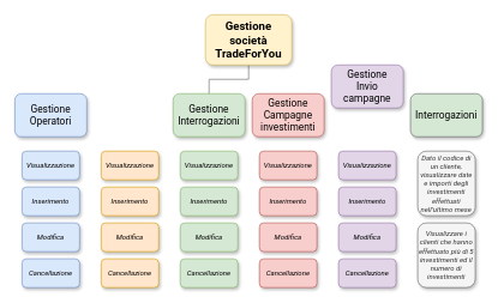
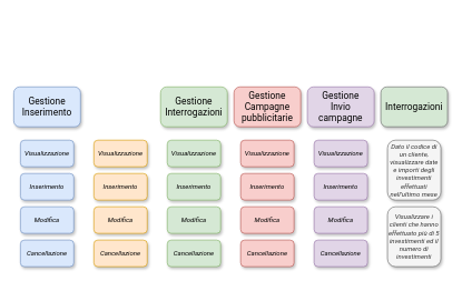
  <mxCell id="0" />
  <mxCell id="1" parent="0" />
- <mxCell id="2" style="edgeStyle=orthogonalEdgeStyle;rounded=0;orthogonalLoop=1;jettySize=auto;html=1;exitX=0.5;exitY=1;exitDx=0;exitDy=0;entryX=0.5;entryY=0;entryDx=0;entryDy=0;fontFamily=Roboto;fontSource=https%3A%2F%2Ffonts.google.com%2Fshare%3Fselection.family%3DMontserrat;fontSize=10;fontColor=#000000;endArrow=none;endFill=0;fillColor=#f5f5f5;strokeColor=#666666;" edge="1" parent="1" source="3" target="5"><mxGeometry relative="1" as="geometry" /></mxCell>
- <mxCell id="3" value="Gestione società TradeForYou" style="rounded=1;fillColor=#fff2cc;strokeColor=#d6b656;fontSize=16;verticalAlign=middle;align=center;fontStyle=1;shadow=1;glass=0;sketch=0;fontFamily=Roboto;fontSource=https%3A%2F%2Ffonts.google.com%2Fshare%3Fselection.family%3DMontserrat;labelBackgroundColor=none;labelBorderColor=none;whiteSpace=wrap;html=1;" vertex="1" parent="1"><mxGeometry x="285" y="20" width="120" height="70" as="geometry" /></mxCell>
- <mxCell id="4" value="Gestione Operatori" style="rounded=1;fontSize=14;verticalAlign=middle;align=center;fontStyle=0;fillColor=#dae8fc;strokeColor=#6c8ebf;shadow=1;glass=0;sketch=0;fontFamily=Roboto;fontSource=https%3A%2F%2Ffonts.google.com%2Fshare%3Fselection.family%3DMontserrat;labelBackgroundColor=none;labelBorderColor=none;whiteSpace=wrap;html=1;" vertex="1" parent="1"><mxGeometry x="20" y="130" width="100" height="60" as="geometry" /></mxCell>
+ <mxCell id="4" value="Gestione Inserimento" style="rounded=1;fontSize=14;verticalAlign=middle;align=center;fontStyle=0;fillColor=#dae8fc;strokeColor=#6c8ebf;shadow=1;glass=0;sketch=0;fontFamily=Roboto;fontSource=https%3A%2F%2Ffonts.google.com%2Fshare%3Fselection.family%3DMontserrat;labelBackgroundColor=none;labelBorderColor=none;whiteSpace=wrap;html=1;" vertex="1" parent="1"><mxGeometry x="20" y="130" width="100" height="60" as="geometry" /></mxCell>
  <mxCell id="5" value="Gestione Interrogazioni" style="rounded=1;fontSize=14;verticalAlign=middle;align=center;fontStyle=0;fillColor=#d5e8d4;strokeColor=#82b366;shadow=1;glass=0;sketch=0;fontFamily=Roboto;fontSource=https%3A%2F%2Ffonts.google.com%2Fshare%3Fselection.family%3DMontserrat;labelBackgroundColor=none;labelBorderColor=none;whiteSpace=wrap;html=1;" vertex="1" parent="1"><mxGeometry x="240" y="130" width="100" height="60" as="geometry" /></mxCell>
- <mxCell id="6" value="Gestione Campagne investimenti" style="rounded=1;fontSize=14;verticalAlign=middle;align=center;fontStyle=0;fillColor=#f8cecc;strokeColor=#b85450;shadow=1;glass=0;sketch=0;fontFamily=Roboto;fontSource=https%3A%2F%2Ffonts.google.com%2Fshare%3Fselection.family%3DMontserrat;labelBackgroundColor=none;labelBorderColor=none;whiteSpace=wrap;html=1;" vertex="1" parent="1"><mxGeometry x="350" y="130" width="100" height="60" as="geometry" /></mxCell>
- <mxCell id="7" value="Gestione&lt;br&gt;Invio campagne" style="rounded=1;fontSize=14;verticalAlign=middle;align=center;fontStyle=0;fillColor=#e1d5e7;strokeColor=#9673a6;shadow=1;glass=0;sketch=0;fontFamily=Roboto;fontSource=https%3A%2F%2Ffonts.google.com%2Fshare%3Fselection.family%3DMontserrat;labelBackgroundColor=none;labelBorderColor=none;whiteSpace=wrap;html=1;" vertex="1" parent="1"><mxGeometry x="460" y="90" width="100" height="60" as="geometry" /></mxCell>
+ <mxCell id="6" value="Gestione Campagne pubblicitarie" style="rounded=1;fontSize=14;verticalAlign=middle;align=center;fontStyle=0;fillColor=#f8cecc;strokeColor=#b85450;shadow=1;glass=0;sketch=0;fontFamily=Roboto;fontSource=https%3A%2F%2Ffonts.google.com%2Fshare%3Fselection.family%3DMontserrat;labelBackgroundColor=none;labelBorderColor=none;whiteSpace=wrap;html=1;" vertex="1" parent="1"><mxGeometry x="350" y="130" width="100" height="60" as="geometry" /></mxCell>
+ <mxCell id="7" value="Gestione&lt;br&gt;Invio campagne" style="rounded=1;fontSize=14;verticalAlign=middle;align=center;fontStyle=0;fillColor=#e1d5e7;strokeColor=#9673a6;shadow=1;glass=0;sketch=0;fontFamily=Roboto;fontSource=https%3A%2F%2Ffonts.google.com%2Fshare%3Fselection.family%3DMontserrat;labelBackgroundColor=none;labelBorderColor=none;whiteSpace=wrap;html=1;" vertex="1" parent="1"><mxGeometry x="460" y="130" width="100" height="60" as="geometry" /></mxCell>
  <mxCell id="8" value="Interrogazioni" style="rounded=1;aspect=fixed;fontSize=14;verticalAlign=middle;align=center;fontStyle=0;fillColor=#d5e8d4;strokeColor=#666666;shadow=1;glass=0;sketch=0;fontFamily=Roboto;fontSource=https%3A%2F%2Ffonts.google.com%2Fshare%3Fselection.family%3DMontserrat;labelBackgroundColor=none;labelBorderColor=none;whiteSpace=wrap;html=1;" vertex="1" parent="1"><mxGeometry x="570" y="130" width="100" height="60" as="geometry" /></mxCell>
  <mxCell id="9" value="Visualizzazione" style="rounded=1;fontSize=10;verticalAlign=middle;align=center;fontStyle=2;fillColor=#dae8fc;strokeColor=#6c8ebf;shadow=1;glass=0;sketch=0;fontFamily=Roboto;fontSource=https%3A%2F%2Ffonts.google.com%2Fshare%3Fselection.family%3DMontserrat;labelBackgroundColor=none;labelBorderColor=none;whiteSpace=wrap;html=1;" vertex="1" parent="1"><mxGeometry x="30" y="210" width="80" height="40" as="geometry" /></mxCell>
  <mxCell id="10" value="Inserimento" style="rounded=1;fontSize=10;verticalAlign=middle;align=center;fontStyle=2;fillColor=#dae8fc;strokeColor=#6c8ebf;shadow=1;glass=0;sketch=0;fontFamily=Roboto;fontSource=https%3A%2F%2Ffonts.google.com%2Fshare%3Fselection.family%3DMontserrat;labelBackgroundColor=none;labelBorderColor=none;whiteSpace=wrap;html=1;" vertex="1" parent="1"><mxGeometry x="30" y="260" width="80" height="40" as="geometry" /></mxCell>
  <mxCell id="11" value="Modifica" style="rounded=1;fontSize=10;verticalAlign=middle;align=center;fontStyle=2;fillColor=#dae8fc;strokeColor=#6c8ebf;shadow=1;glass=0;sketch=0;fontFamily=Roboto;fontSource=https%3A%2F%2Ffonts.google.com%2Fshare%3Fselection.family%3DMontserrat;labelBackgroundColor=none;labelBorderColor=none;whiteSpace=wrap;html=1;" vertex="1" parent="1"><mxGeometry x="30" y="310" width="80" height="40" as="geometry" /></mxCell>
  <mxCell id="12" value="Cancellazione" style="rounded=1;fontSize=10;verticalAlign=middle;align=center;fontStyle=2;fillColor=#dae8fc;strokeColor=#6c8ebf;shadow=1;glass=0;sketch=0;fontFamily=Roboto;fontSource=https%3A%2F%2Ffonts.google.com%2Fshare%3Fselection.family%3DMontserrat;labelBackgroundColor=none;labelBorderColor=none;whiteSpace=wrap;html=1;" vertex="1" parent="1"><mxGeometry x="30" y="360" width="80" height="40" as="geometry" /></mxCell>
  <mxCell id="13" value="Visualizzazione" style="rounded=1;fontSize=10;verticalAlign=middle;align=center;fontStyle=2;fillColor=#ffe6cc;strokeColor=#d79b00;shadow=1;glass=0;sketch=0;fontFamily=Roboto;fontSource=https%3A%2F%2Ffonts.google.com%2Fshare%3Fselection.family%3DMontserrat;labelBackgroundColor=none;labelBorderColor=none;whiteSpace=wrap;html=1;" vertex="1" parent="1"><mxGeometry x="140" y="210" width="80" height="40" as="geometry" /></mxCell>
  <mxCell id="14" value="Inserimento" style="rounded=1;fontSize=10;verticalAlign=middle;align=center;fontStyle=2;fillColor=#ffe6cc;strokeColor=#d79b00;shadow=1;glass=0;sketch=0;fontFamily=Roboto;fontSource=https%3A%2F%2Ffonts.google.com%2Fshare%3Fselection.family%3DMontserrat;labelBackgroundColor=none;labelBorderColor=none;whiteSpace=wrap;html=1;" vertex="1" parent="1"><mxGeometry x="140" y="260" width="80" height="40" as="geometry" /></mxCell>
  <mxCell id="15" value="Modifica" style="rounded=1;fontSize=10;verticalAlign=middle;align=center;fontStyle=2;fillColor=#ffe6cc;strokeColor=#d79b00;shadow=1;glass=0;sketch=0;fontFamily=Roboto;fontSource=https%3A%2F%2Ffonts.google.com%2Fshare%3Fselection.family%3DMontserrat;labelBackgroundColor=none;labelBorderColor=none;whiteSpace=wrap;html=1;" vertex="1" parent="1"><mxGeometry x="140" y="310" width="80" height="40" as="geometry" /></mxCell>
  <mxCell id="16" value="Cancellazione" style="rounded=1;fontSize=10;verticalAlign=middle;align=center;fontStyle=2;fillColor=#ffe6cc;strokeColor=#d79b00;shadow=1;glass=0;sketch=0;fontFamily=Roboto;fontSource=https%3A%2F%2Ffonts.google.com%2Fshare%3Fselection.family%3DMontserrat;labelBackgroundColor=none;labelBorderColor=none;whiteSpace=wrap;html=1;" vertex="1" parent="1"><mxGeometry x="140" y="360" width="80" height="40" as="geometry" /></mxCell>
  <mxCell id="17" value="Visualizzazione" style="rounded=1;fontSize=10;verticalAlign=middle;align=center;fontStyle=2;fillColor=#d5e8d4;strokeColor=#82b366;shadow=1;glass=0;sketch=0;fontFamily=Roboto;fontSource=https%3A%2F%2Ffonts.google.com%2Fshare%3Fselection.family%3DMontserrat;labelBackgroundColor=none;labelBorderColor=none;whiteSpace=wrap;html=1;" vertex="1" parent="1"><mxGeometry x="250" y="210" width="80" height="40" as="geometry" /></mxCell>
  <mxCell id="18" value="Inserimento" style="rounded=1;fontSize=10;verticalAlign=middle;align=center;fontStyle=2;fillColor=#d5e8d4;strokeColor=#82b366;shadow=1;glass=0;sketch=0;fontFamily=Roboto;fontSource=https%3A%2F%2Ffonts.google.com%2Fshare%3Fselection.family%3DMontserrat;labelBackgroundColor=none;labelBorderColor=none;whiteSpace=wrap;html=1;" vertex="1" parent="1"><mxGeometry x="250" y="260" width="80" height="40" as="geometry" /></mxCell>
  <mxCell id="19" value="Modifica" style="rounded=1;fontSize=10;verticalAlign=middle;align=center;fontStyle=2;fillColor=#d5e8d4;strokeColor=#82b366;shadow=1;glass=0;sketch=0;fontFamily=Roboto;fontSource=https%3A%2F%2Ffonts.google.com%2Fshare%3Fselection.family%3DMontserrat;labelBackgroundColor=none;labelBorderColor=none;whiteSpace=wrap;html=1;" vertex="1" parent="1"><mxGeometry x="250" y="310" width="80" height="40" as="geometry" /></mxCell>
  <mxCell id="20" value="Cancellazione" style="rounded=1;fontSize=10;verticalAlign=middle;align=center;fontStyle=2;fillColor=#d5e8d4;strokeColor=#82b366;shadow=1;glass=0;sketch=0;fontFamily=Roboto;fontSource=https%3A%2F%2Ffonts.google.com%2Fshare%3Fselection.family%3DMontserrat;labelBackgroundColor=none;labelBorderColor=none;whiteSpace=wrap;html=1;" vertex="1" parent="1"><mxGeometry x="250" y="360" width="80" height="40" as="geometry" /></mxCell>
  <mxCell id="21" value="Visualizzazione" style="rounded=1;fontSize=10;verticalAlign=middle;align=center;fontStyle=2;fillColor=#f8cecc;strokeColor=#b85450;shadow=1;glass=0;sketch=0;fontFamily=Roboto;fontSource=https%3A%2F%2Ffonts.google.com%2Fshare%3Fselection.family%3DMontserrat;labelBackgroundColor=none;labelBorderColor=none;whiteSpace=wrap;html=1;" vertex="1" parent="1"><mxGeometry x="360" y="210" width="80" height="40" as="geometry" /></mxCell>
  <mxCell id="22" value="Inserimento" style="rounded=1;fontSize=10;verticalAlign=middle;align=center;fontStyle=2;fillColor=#f8cecc;strokeColor=#b85450;shadow=1;glass=0;sketch=0;fontFamily=Roboto;fontSource=https%3A%2F%2Ffonts.google.com%2Fshare%3Fselection.family%3DMontserrat;labelBackgroundColor=none;labelBorderColor=none;whiteSpace=wrap;html=1;" vertex="1" parent="1"><mxGeometry x="360" y="260" width="80" height="40" as="geometry" /></mxCell>
  <mxCell id="23" value="Modifica" style="rounded=1;fontSize=10;verticalAlign=middle;align=center;fontStyle=2;fillColor=#f8cecc;strokeColor=#b85450;shadow=1;glass=0;sketch=0;fontFamily=Roboto;fontSource=https%3A%2F%2Ffonts.google.com%2Fshare%3Fselection.family%3DMontserrat;labelBackgroundColor=none;labelBorderColor=none;whiteSpace=wrap;html=1;" vertex="1" parent="1"><mxGeometry x="360" y="310" width="80" height="40" as="geometry" /></mxCell>
  <mxCell id="24" value="Cancellazione" style="rounded=1;fontSize=10;verticalAlign=middle;align=center;fontStyle=2;fillColor=#f8cecc;strokeColor=#b85450;shadow=1;glass=0;sketch=0;fontFamily=Roboto;fontSource=https%3A%2F%2Ffonts.google.com%2Fshare%3Fselection.family%3DMontserrat;labelBackgroundColor=none;labelBorderColor=none;whiteSpace=wrap;html=1;" vertex="1" parent="1"><mxGeometry x="360" y="360" width="80" height="40" as="geometry" /></mxCell>
  <mxCell id="25" value="Visualizzazione" style="rounded=1;fontSize=10;verticalAlign=middle;align=center;fontStyle=2;fillColor=#e1d5e7;strokeColor=#9673a6;shadow=1;glass=0;sketch=0;fontFamily=Roboto;fontSource=https%3A%2F%2Ffonts.google.com%2Fshare%3Fselection.family%3DMontserrat;labelBackgroundColor=none;labelBorderColor=none;whiteSpace=wrap;html=1;" vertex="1" parent="1"><mxGeometry x="470" y="210" width="80" height="40" as="geometry" /></mxCell>
  <mxCell id="26" value="Inserimento" style="rounded=1;fontSize=10;verticalAlign=middle;align=center;fontStyle=2;fillColor=#e1d5e7;strokeColor=#9673a6;shadow=1;glass=0;sketch=0;fontFamily=Roboto;fontSource=https%3A%2F%2Ffonts.google.com%2Fshare%3Fselection.family%3DMontserrat;labelBackgroundColor=none;labelBorderColor=none;whiteSpace=wrap;html=1;" vertex="1" parent="1"><mxGeometry x="470" y="260" width="80" height="40" as="geometry" /></mxCell>
  <mxCell id="27" value="Modifica" style="rounded=1;fontSize=10;verticalAlign=middle;align=center;fontStyle=2;fillColor=#e1d5e7;strokeColor=#9673a6;shadow=1;glass=0;sketch=0;fontFamily=Roboto;fontSource=https%3A%2F%2Ffonts.google.com%2Fshare%3Fselection.family%3DMontserrat;labelBackgroundColor=none;labelBorderColor=none;whiteSpace=wrap;html=1;" vertex="1" parent="1"><mxGeometry x="470" y="310" width="80" height="40" as="geometry" /></mxCell>
  <mxCell id="28" value="Cancellazione" style="rounded=1;fontSize=10;verticalAlign=middle;align=center;fontStyle=2;fillColor=#e1d5e7;strokeColor=#9673a6;shadow=1;glass=0;sketch=0;fontFamily=Roboto;fontSource=https%3A%2F%2Ffonts.google.com%2Fshare%3Fselection.family%3DMontserrat;labelBackgroundColor=none;labelBorderColor=none;whiteSpace=wrap;html=1;" vertex="1" parent="1"><mxGeometry x="470" y="360" width="80" height="40" as="geometry" /></mxCell>
  <mxCell id="29" value="Dato il codice di un cliente, visualizzare date e importi degli investimenti effettuati&lt;br style=&quot;font-size: 10px;&quot;&gt;nell’ultimo mese" style="rounded=1;whiteSpace=wrap;html=1;shadow=1;glass=0;labelBackgroundColor=none;sketch=0;fontFamily=Roboto;fontSource=https%3A%2F%2Ffonts.google.com%2Fshare%3Fselection.family%3DMontserrat;fontSize=10;fontColor=#333333;align=center;verticalAlign=middle;fillColor=#f5f5f5;strokeColor=#666666;fontStyle=2" vertex="1" parent="1"><mxGeometry x="580" y="210" width="80" height="90" as="geometry" /></mxCell>
  <mxCell id="30" value="Visualizzare i clienti che hanno effettuato più di 5 investimenti ed il numero di investimenti" style="rounded=1;whiteSpace=wrap;html=1;shadow=1;glass=0;labelBackgroundColor=none;sketch=0;fontFamily=Roboto;fontSource=https%3A%2F%2Ffonts.google.com%2Fshare%3Fselection.family%3DMontserrat;fontSize=10;fontColor=#333333;align=center;verticalAlign=middle;fillColor=#f5f5f5;strokeColor=#666666;fontStyle=2" vertex="1" parent="1"><mxGeometry x="580" y="310" width="80" height="90" as="geometry" /></mxCell>
